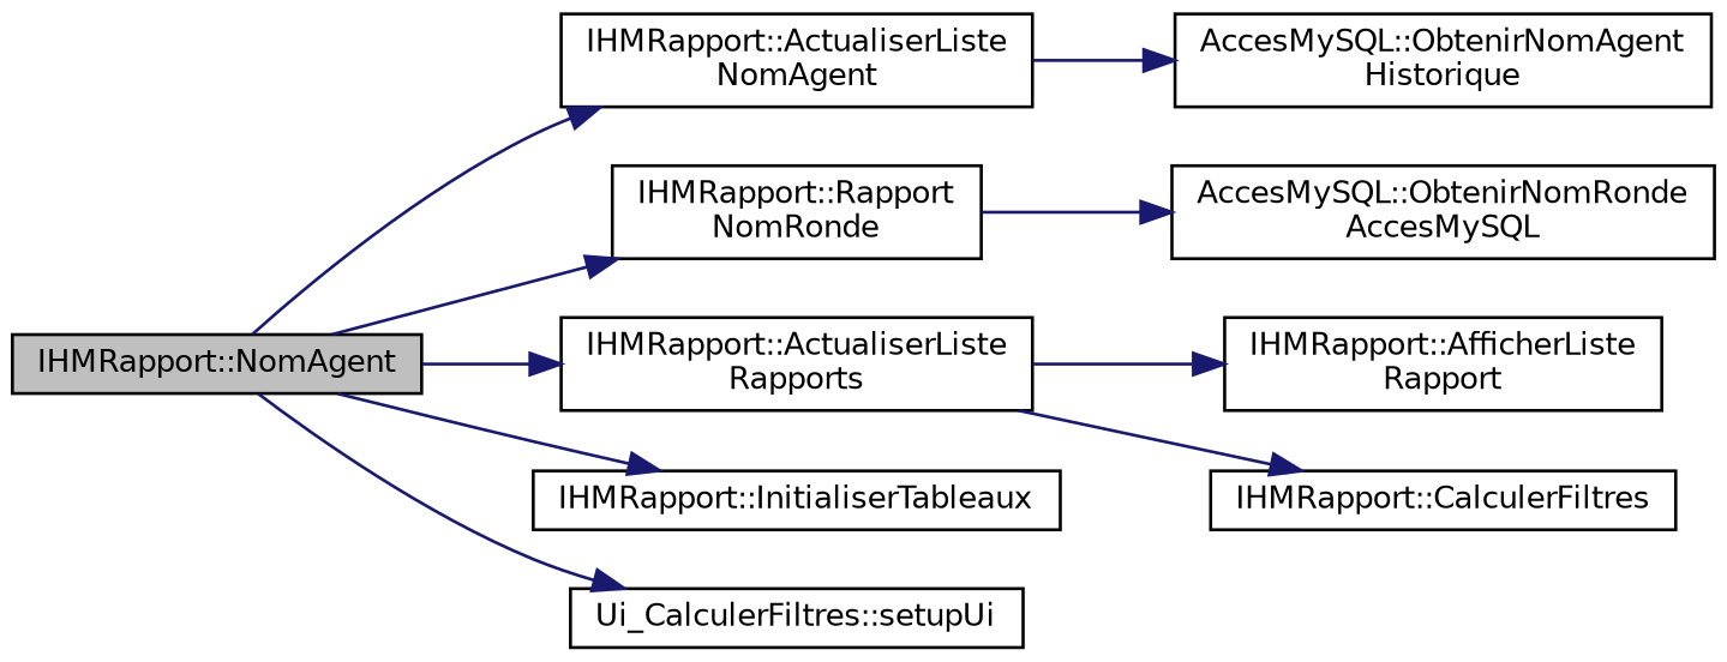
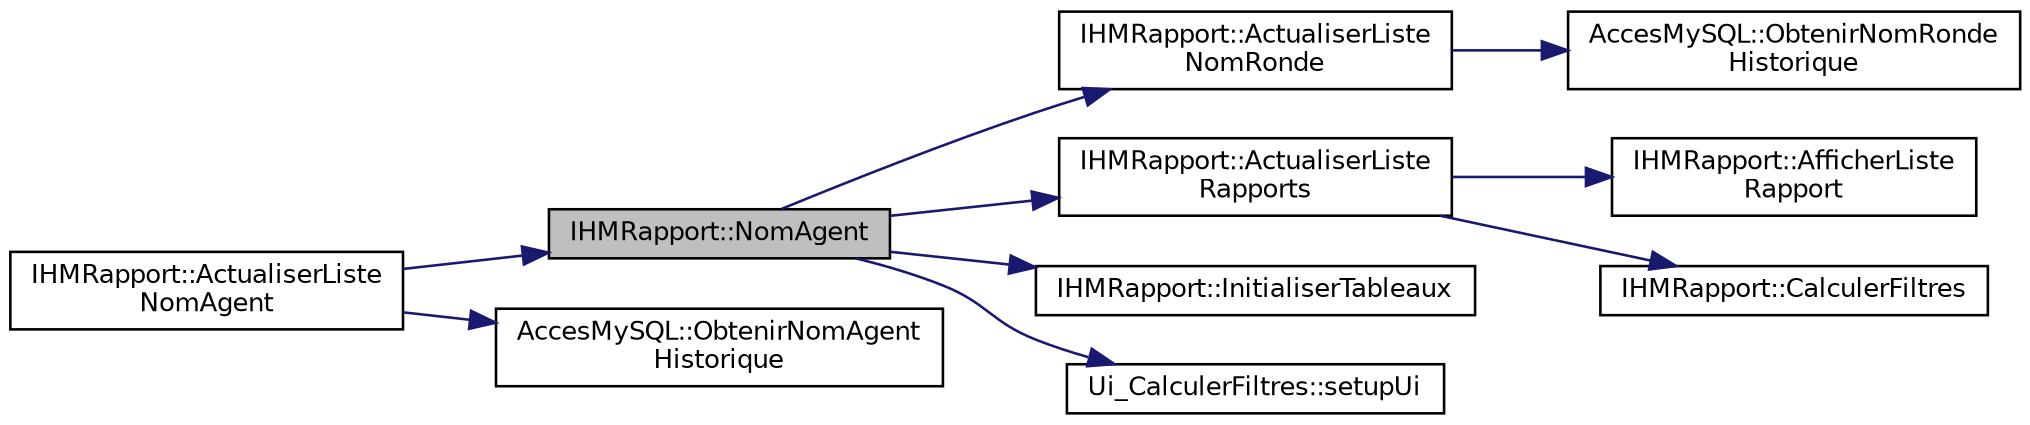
  digraph {
    rankdir=LR
    node [color=black fillcolor=white fontname=Helvetica fontsize=10 shape=record style=filled]
    edge [color=midnightblue fontname=Helvetica fontsize=10 labelfontname=Helvetica labelfontsize=10 style=solid]
    n1 [fillcolor=grey75 fontcolor=black height=0.2 label="IHMRapport::NomAgent" width=0.4]
    n2 [height=0.2 label="IHMRapport::ActualiserListe\lNomAgent" width=0.4]
-   n3 [height=0.2 label="IHMRapport::Rapport\lNomRonde" width=0.4]
+   n3 [height=0.2 label="IHMRapport::ActualiserListe\lNomRonde" width=0.4]
    n4 [height=0.2 label="IHMRapport::ActualiserListe\lRapports" width=0.4]
    n5 [height=0.2 label="IHMRapport::InitialiserTableaux" width=0.4]
    n6 [height=0.2 label="Ui_CalculerFiltres::setupUi" width=0.4]
    n7 [height=0.2 label="AccesMySQL::ObtenirNomAgent\lHistorique" width=0.4]
-   n8 [height=0.2 label="AccesMySQL::ObtenirNomRonde\lAccesMySQL" width=0.4]
+   n8 [height=0.2 label="AccesMySQL::ObtenirNomRonde\lHistorique" width=0.4]
    n9 [height=0.2 label="IHMRapport::AfficherListe\lRapport" width=0.4]
    n10 [height=0.2 label="IHMRapport::CalculerFiltres" width=0.4]
-   n1 -> n2
+   n2 -> n1
    n1 -> n3
    n1 -> n4
    n1 -> n5
    n1 -> n6
    n2 -> n7
    n3 -> n8
    n4 -> n9
    n4 -> n10
  }
